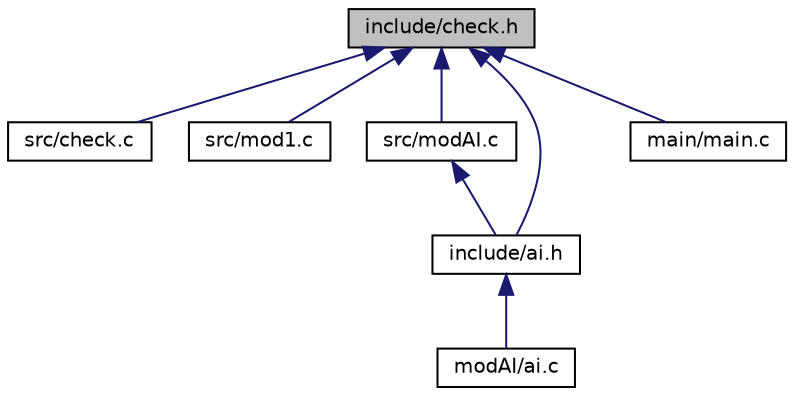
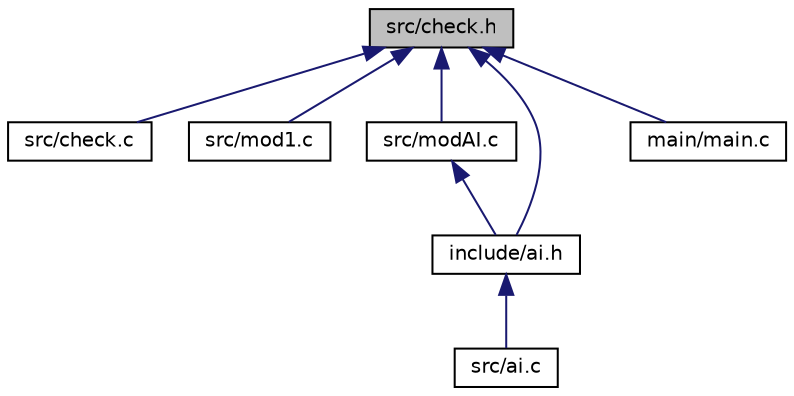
  digraph {
    node [color=black fillcolor=white fontname=Helvetica fontsize=10 shape=record style=filled]
    edge [color=midnightblue dir=back fontname=Helvetica fontsize=10 labelfontname=Helvetica labelfontsize=10 style=solid]
-   n1 [fillcolor=grey75 fontcolor=black height=0.2 label="include/check.h" width=0.4]
+   n1 [fillcolor=grey75 fontcolor=black height=0.2 label="src/check.h" width=0.4]
    n2 [height=0.2 label="src/check.c" width=0.4]
    n3 [height=0.2 label="src/mod1.c" width=0.4]
    n4 [height=0.2 label="src/modAI.c" width=0.4]
    n5 [height=0.2 label="include/ai.h" width=0.4]
    n6 [height=0.2 label="main/main.c" width=0.4]
-   n7 [height=0.2 label="modAI/ai.c" width=0.4]
+   n7 [height=0.2 label="src/ai.c" width=0.4]
    n1 -> n2
    n1 -> n3
    n1 -> n4
    n1 -> n5
    n1 -> n6
    n4 -> n5
    n5 -> n7
  }
